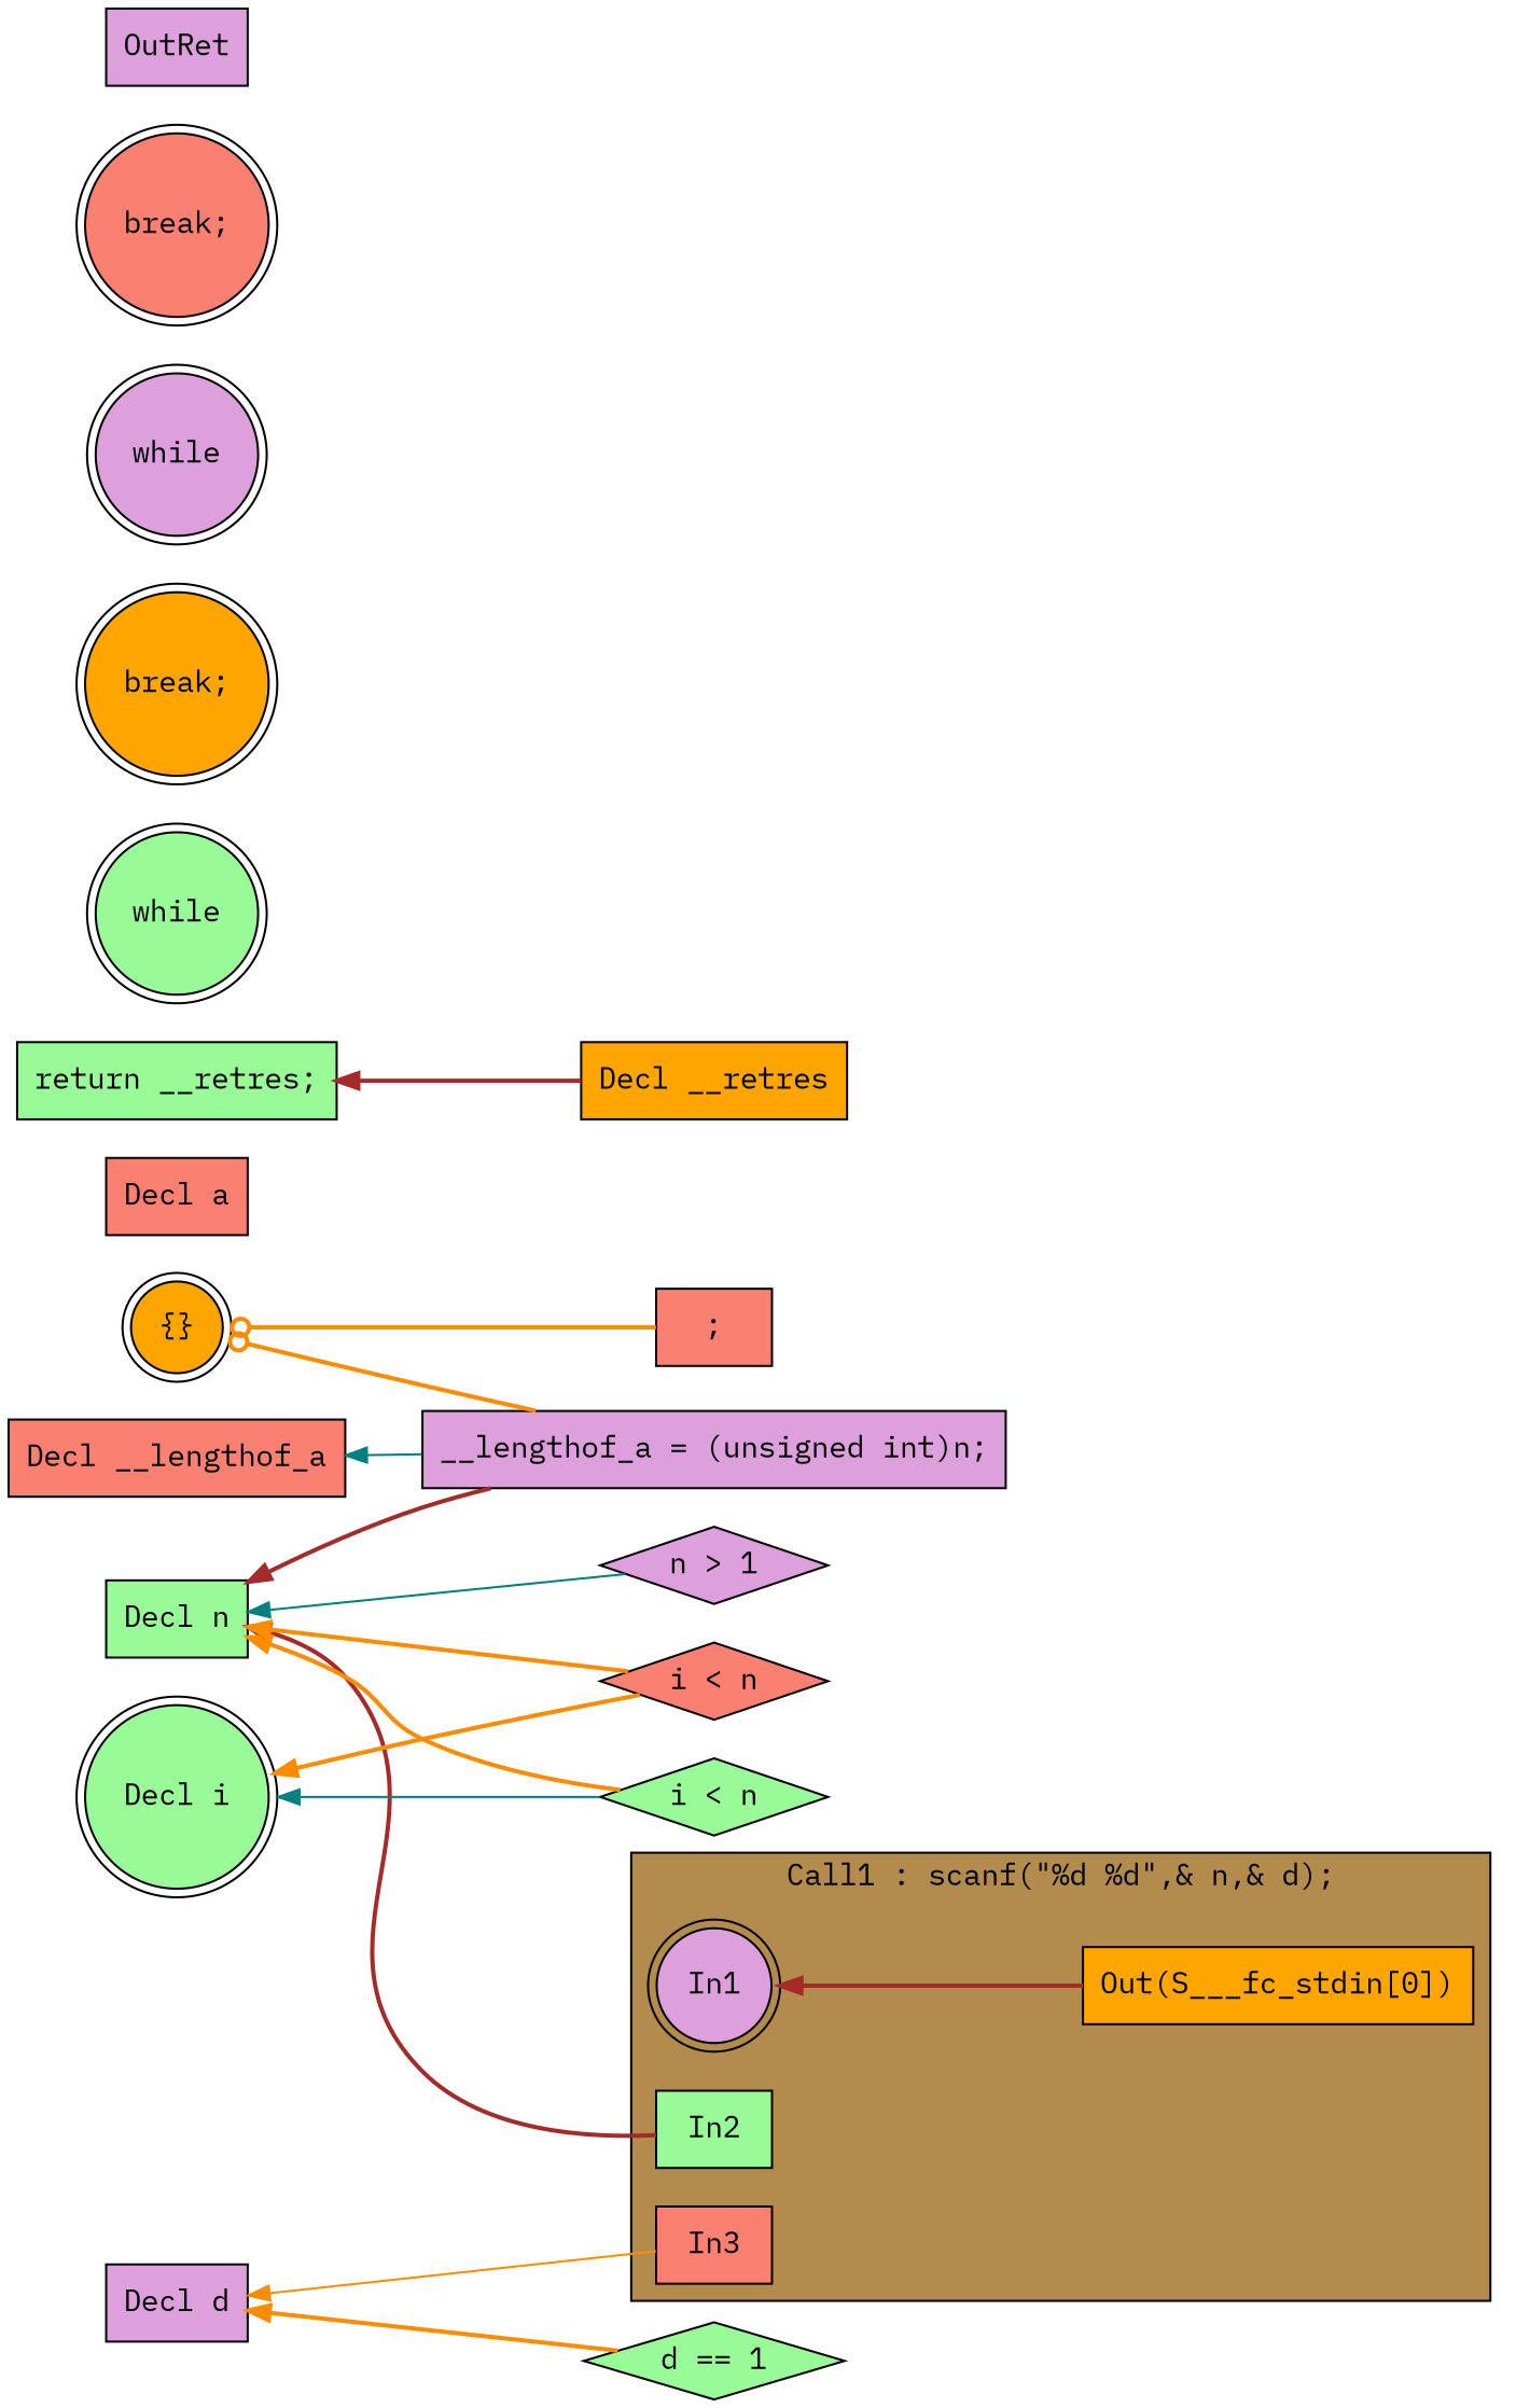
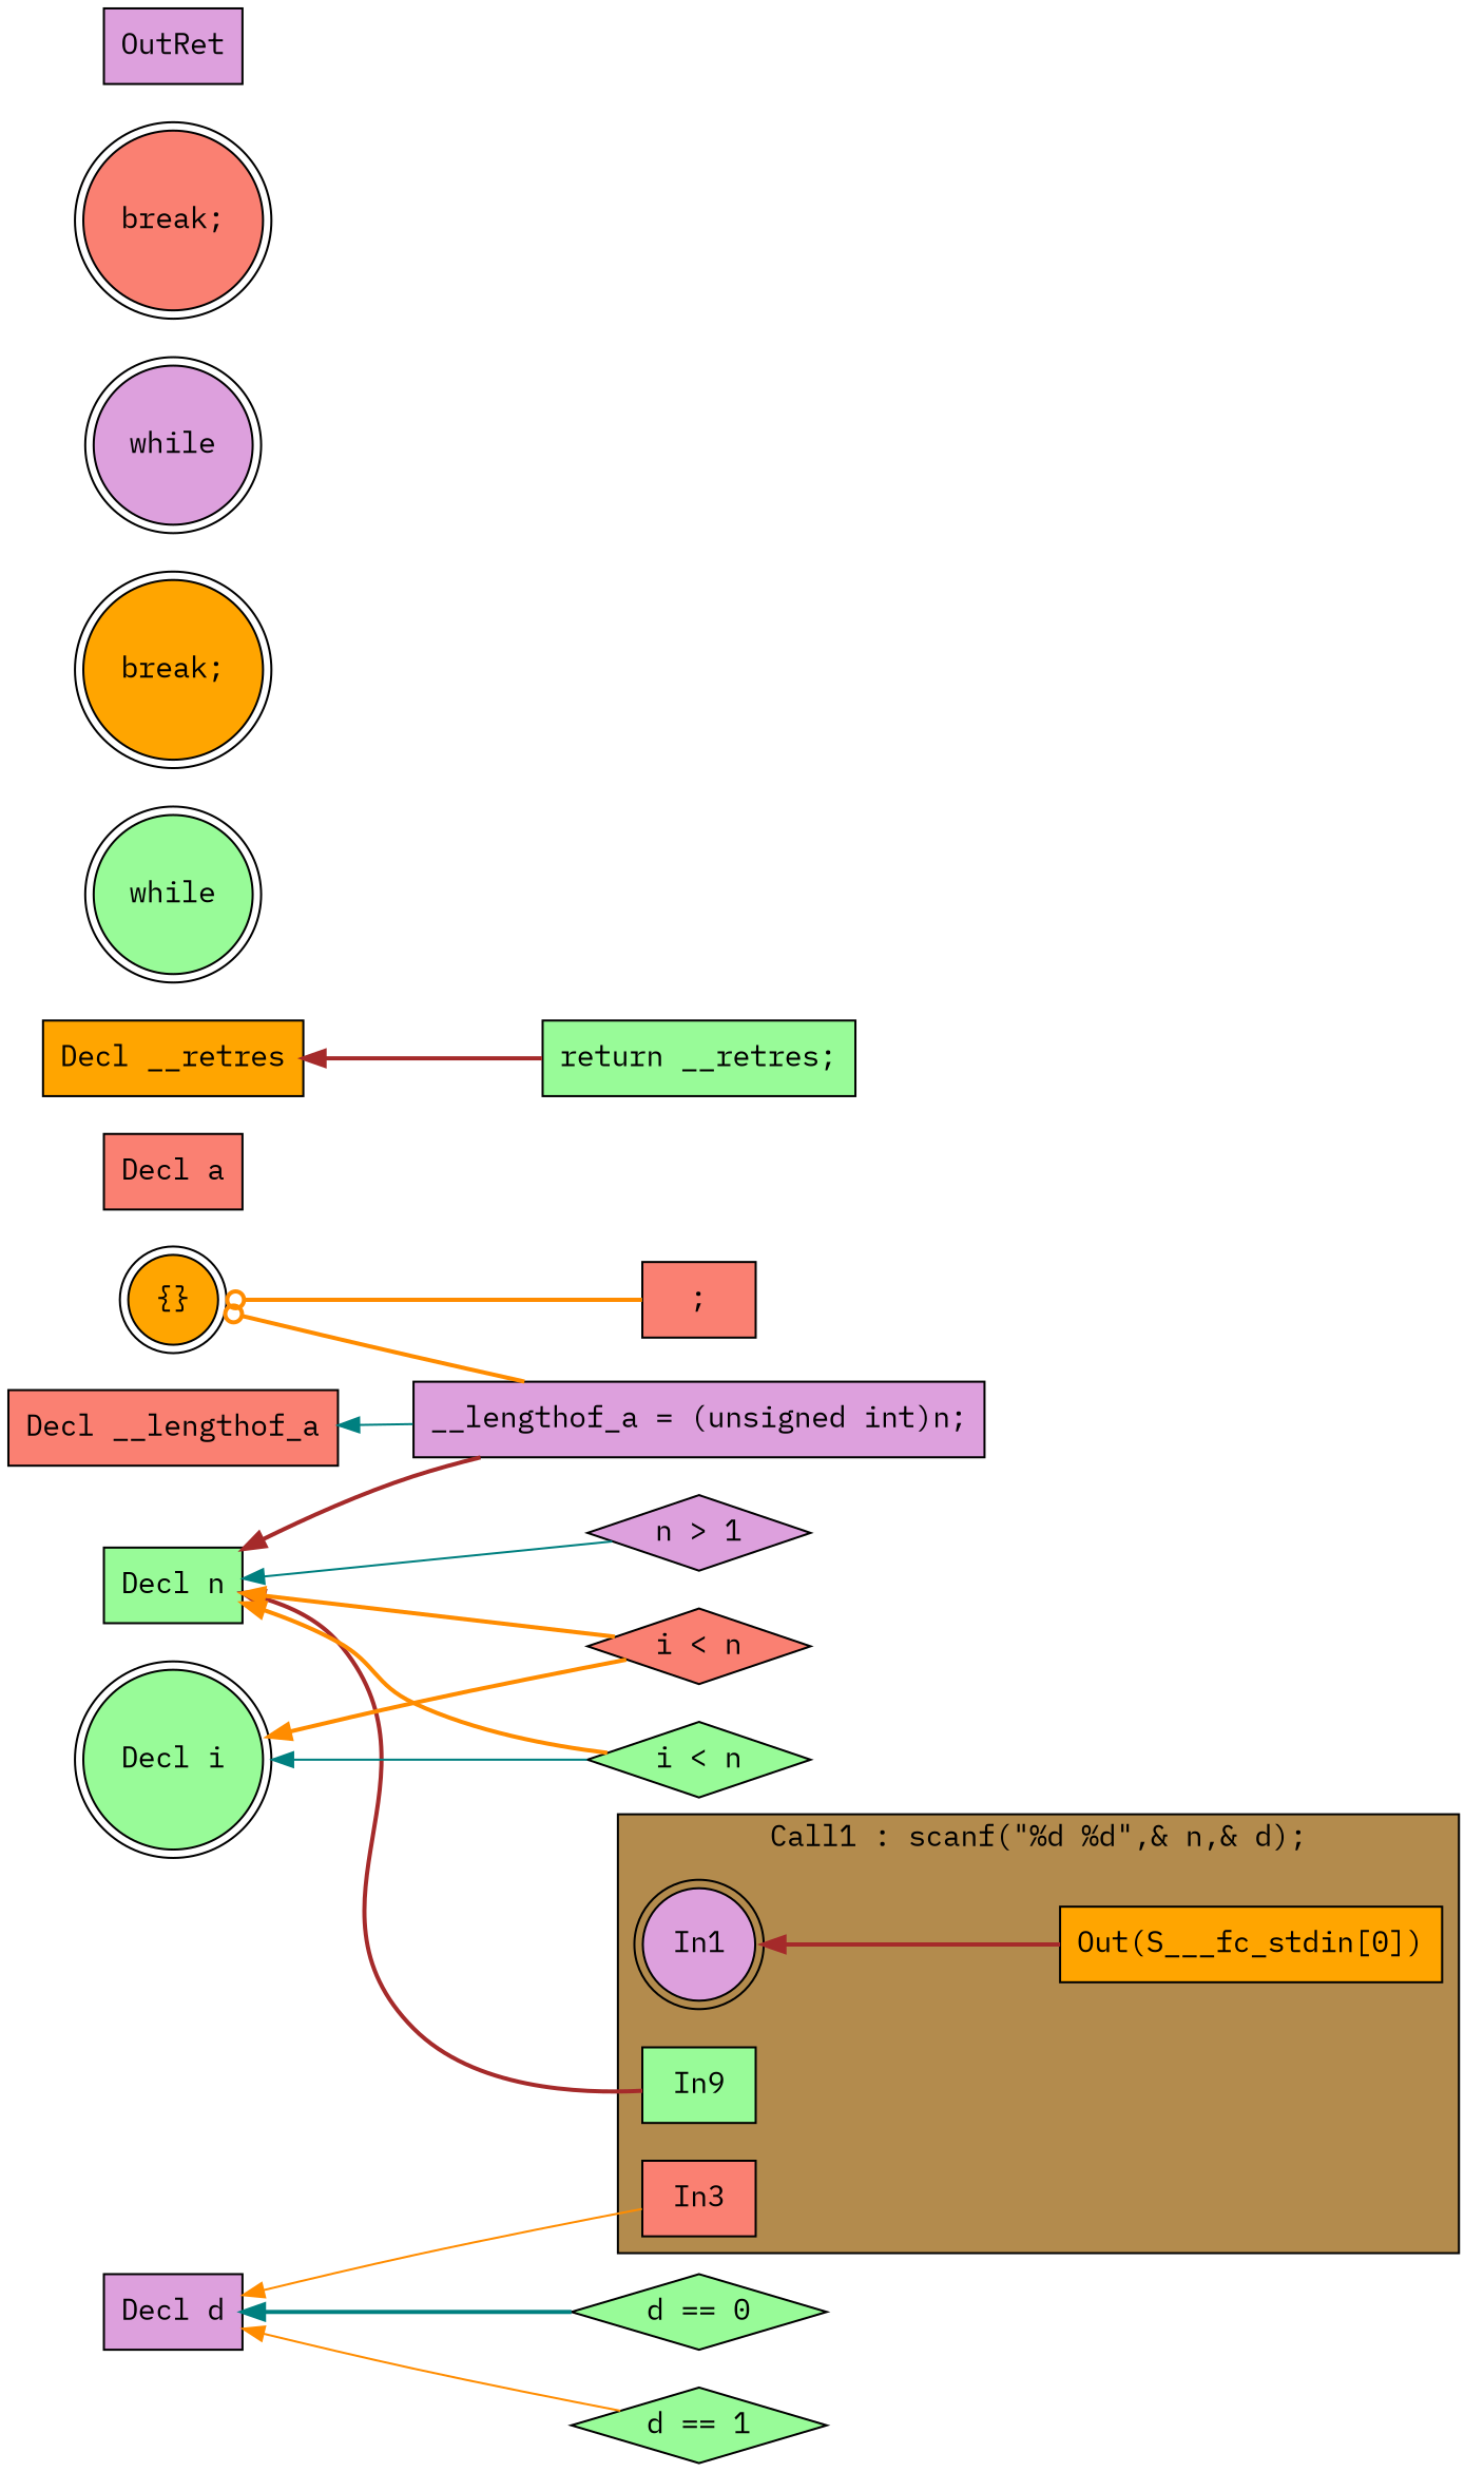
  digraph {
    fontname="IBM Plex Mono"
    rankdir=LR
    node [fillcolor=palegreen fontname="IBM Plex Mono" shape=box style=filled]
    edge [color=darkorange dir=back fontname="IBM Plex Mono" style=bold]
    n1 [fillcolor=plum label=In1 shape=doublecircle]
-   n2 [label=In2]
+   n2 [label=In9]
    n3 [fillcolor=salmon label=In3]
    n4 [fillcolor=orange label="Out(S___fc_stdin[0])"]
    n5 [label="Decl n"]
    n6 [fillcolor=plum label="__lengthof_a = (unsigned int)n;"]
    n7 [fillcolor=salmon label="i < n" shape=diamond]
    n8 [fillcolor=plum label="n > 1" shape=diamond]
    n9 [label="i < n" shape=diamond]
    n10 [fillcolor=plum label="Decl d"]
+   n11 [label="d == 0" shape=diamond]
    n12 [label="d == 1" shape=diamond]
    n13 [label="Decl i" shape=doublecircle]
    n14 [fillcolor=salmon label="Decl a"]
    n15 [fillcolor=salmon label="Decl __lengthof_a"]
    n16 [fillcolor=orange label="Decl __retres"]
    n17 [label="return __retres;"]
    n18 [fillcolor=orange label="{}" shape=doublecircle]
    n19 [fillcolor=salmon label=";"]
    n20 [label=while shape=doublecircle]
    n21 [fillcolor=orange label="break;" shape=doublecircle]
    n22 [fillcolor=plum label=while shape=doublecircle]
    n23 [fillcolor=salmon label="break;" shape=doublecircle]
    n24 [fillcolor=plum label=OutRet]
    subgraph cluster_1 {
      fillcolor="#B38B4D"
      label="Call1 : scanf(\"%d %d\",& n,& d);"
      style=filled
      n1
      n2
      n3
      n4
    }
    n1 -> n4 [color=brown]
    n5 -> n2 [color=brown]
    n5 -> n6 [color=brown]
    n5 -> n7
    n5 -> n8 [color=teal style=solid]
    n5 -> n9
    n10 -> n3 [style=solid]
-   n10 -> n12
+   n10 -> n11 [color=teal]
+   n10 -> n12 [style=solid]
    n13 -> n7
    n13 -> n9 [color=teal style=solid]
    n15 -> n6 [color=teal style=solid]
-   n17 -> n16 [color=brown]
+   n16 -> n17 [color=brown]
    n18 -> n6 [arrowtail=odot]
    n18 -> n19 [arrowtail=odot]
  }
